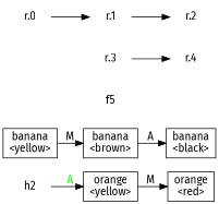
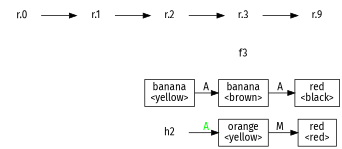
  digraph {
    fontname="Fira Sans"
    rankdir=LR
    ranksep="0.3 equally"
    node [fontname="Fira Sans" group=g shape=box]
    edge [fontname="Fira Sans"]
    n1 [group=h label="orange\n<yellow>"]
    n2 [label="banana\n<brown>"]
-   f3 [shape=none label=f5]
+   f3 [shape=none]
    "r.3" [shape=plaintext]
-   n5 [group=h label="orange\n<red>"]
-   n6 [label="banana\n<black>"]
-   "r.4" [shape=plaintext]
+   n5 [group=h label="red\n<red>"]
+   n6 [label="red\n<black>"]
+   "r.4" [shape=plaintext label="r.9"]
    h2 [group=h shape=none]
    n9 [label="banana\n<yellow>"]
    "r.0" [shape=plaintext]
    "r.1" [shape=plaintext]
    "r.2" [shape=plaintext]
    subgraph sub_1 {
      rank=same
      n1
      n2
      f3
      "r.3"
    }
    n1 -> n5 [label=M]
    n2 -> n6 [label=A]
    "r.3" -> "r.4"
    h2 -> n1 [fontcolor=green label=A]
-   n9 -> n2 [label=M]
+   n9 -> n2 [label=A]
    "r.0" -> "r.1"
    "r.1" -> "r.2"
+   "r.2" -> "r.3"
  }
